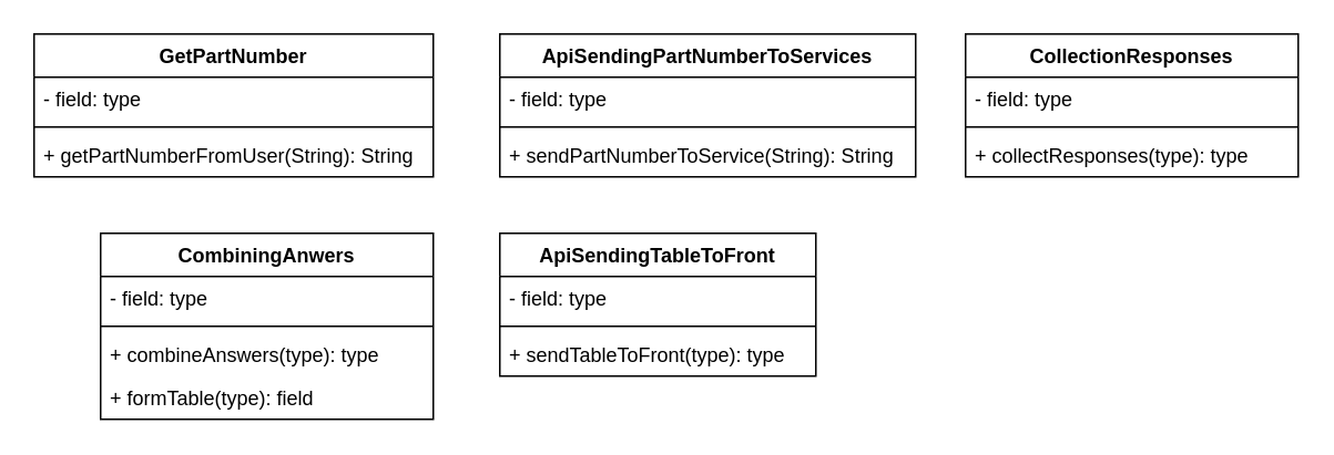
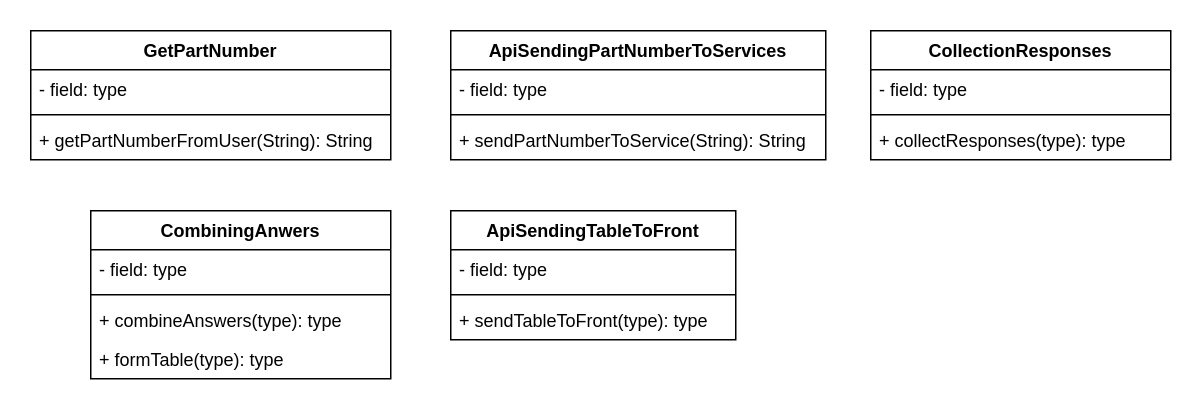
  <mxCell id="0" />
  <mxCell id="1" parent="0" />
  <mxCell id="2" value="GetPartNumber" style="swimlane;fontStyle=1;align=center;verticalAlign=top;childLayout=stackLayout;horizontal=1;startSize=26;horizontalStack=0;resizeParent=1;resizeParentMax=0;resizeLast=0;collapsible=1;marginBottom=0;whiteSpace=wrap;html=1;" vertex="1" parent="1"><mxGeometry x="20" y="20" width="240" height="86" as="geometry" /></mxCell>
  <mxCell id="3" value="- field: type" style="text;strokeColor=none;fillColor=none;align=left;verticalAlign=top;spacingLeft=4;spacingRight=4;overflow=hidden;rotatable=0;points=[[0,0.5],[1,0.5]];portConstraint=eastwest;whiteSpace=wrap;html=1;" vertex="1" parent="2"><mxGeometry y="26" width="240" height="26" as="geometry" /></mxCell>
  <mxCell id="4" value="" style="line;strokeWidth=1;fillColor=none;align=left;verticalAlign=middle;spacingTop=-1;spacingLeft=3;spacingRight=3;rotatable=0;labelPosition=right;points=[];portConstraint=eastwest;strokeColor=inherit;" vertex="1" parent="2"><mxGeometry y="52" width="240" height="8" as="geometry" /></mxCell>
  <mxCell id="5" value="+ getPartNumberFromUser(String): String" style="text;strokeColor=none;fillColor=none;align=left;verticalAlign=top;spacingLeft=4;spacingRight=4;overflow=hidden;rotatable=0;points=[[0,0.5],[1,0.5]];portConstraint=eastwest;whiteSpace=wrap;html=1;" vertex="1" parent="2"><mxGeometry y="60" width="240" height="26" as="geometry" /></mxCell>
  <mxCell id="6" value="ApiSendingPartNumberToServices" style="swimlane;fontStyle=1;align=center;verticalAlign=top;childLayout=stackLayout;horizontal=1;startSize=26;horizontalStack=0;resizeParent=1;resizeParentMax=0;resizeLast=0;collapsible=1;marginBottom=0;whiteSpace=wrap;html=1;" vertex="1" parent="1"><mxGeometry x="300" y="20" width="250" height="86" as="geometry" /></mxCell>
  <mxCell id="7" value="- field: type" style="text;strokeColor=none;fillColor=none;align=left;verticalAlign=top;spacingLeft=4;spacingRight=4;overflow=hidden;rotatable=0;points=[[0,0.5],[1,0.5]];portConstraint=eastwest;whiteSpace=wrap;html=1;" vertex="1" parent="6"><mxGeometry y="26" width="250" height="26" as="geometry" /></mxCell>
  <mxCell id="8" value="" style="line;strokeWidth=1;fillColor=none;align=left;verticalAlign=middle;spacingTop=-1;spacingLeft=3;spacingRight=3;rotatable=0;labelPosition=right;points=[];portConstraint=eastwest;strokeColor=inherit;" vertex="1" parent="6"><mxGeometry y="52" width="250" height="8" as="geometry" /></mxCell>
  <mxCell id="9" value="+ sendPartNumberToService(String): String" style="text;strokeColor=none;fillColor=none;align=left;verticalAlign=top;spacingLeft=4;spacingRight=4;overflow=hidden;rotatable=0;points=[[0,0.5],[1,0.5]];portConstraint=eastwest;whiteSpace=wrap;html=1;" vertex="1" parent="6"><mxGeometry y="60" width="250" height="26" as="geometry" /></mxCell>
  <mxCell id="10" value="CollectionResponses" style="swimlane;fontStyle=1;align=center;verticalAlign=top;childLayout=stackLayout;horizontal=1;startSize=26;horizontalStack=0;resizeParent=1;resizeParentMax=0;resizeLast=0;collapsible=1;marginBottom=0;whiteSpace=wrap;html=1;" vertex="1" parent="1"><mxGeometry x="580" y="20" width="200" height="86" as="geometry" /></mxCell>
  <mxCell id="11" value="- field: type" style="text;strokeColor=none;fillColor=none;align=left;verticalAlign=top;spacingLeft=4;spacingRight=4;overflow=hidden;rotatable=0;points=[[0,0.5],[1,0.5]];portConstraint=eastwest;whiteSpace=wrap;html=1;" vertex="1" parent="10"><mxGeometry y="26" width="200" height="26" as="geometry" /></mxCell>
  <mxCell id="12" value="" style="line;strokeWidth=1;fillColor=none;align=left;verticalAlign=middle;spacingTop=-1;spacingLeft=3;spacingRight=3;rotatable=0;labelPosition=right;points=[];portConstraint=eastwest;strokeColor=inherit;" vertex="1" parent="10"><mxGeometry y="52" width="200" height="8" as="geometry" /></mxCell>
  <mxCell id="13" value="+ collectResponses(type): type" style="text;strokeColor=none;fillColor=none;align=left;verticalAlign=top;spacingLeft=4;spacingRight=4;overflow=hidden;rotatable=0;points=[[0,0.5],[1,0.5]];portConstraint=eastwest;whiteSpace=wrap;html=1;" vertex="1" parent="10"><mxGeometry y="60" width="200" height="26" as="geometry" /></mxCell>
  <mxCell id="14" value="CombiningAnwers" style="swimlane;fontStyle=1;align=center;verticalAlign=top;childLayout=stackLayout;horizontal=1;startSize=26;horizontalStack=0;resizeParent=1;resizeParentMax=0;resizeLast=0;collapsible=1;marginBottom=0;whiteSpace=wrap;html=1;" vertex="1" parent="1"><mxGeometry x="60" y="140" width="200" height="112" as="geometry" /></mxCell>
  <mxCell id="15" value="- field: type" style="text;strokeColor=none;fillColor=none;align=left;verticalAlign=top;spacingLeft=4;spacingRight=4;overflow=hidden;rotatable=0;points=[[0,0.5],[1,0.5]];portConstraint=eastwest;whiteSpace=wrap;html=1;" vertex="1" parent="14"><mxGeometry y="26" width="200" height="26" as="geometry" /></mxCell>
  <mxCell id="16" value="" style="line;strokeWidth=1;fillColor=none;align=left;verticalAlign=middle;spacingTop=-1;spacingLeft=3;spacingRight=3;rotatable=0;labelPosition=right;points=[];portConstraint=eastwest;strokeColor=inherit;" vertex="1" parent="14"><mxGeometry y="52" width="200" height="8" as="geometry" /></mxCell>
  <mxCell id="17" value="+ combineAnswers(type): type" style="text;strokeColor=none;fillColor=none;align=left;verticalAlign=top;spacingLeft=4;spacingRight=4;overflow=hidden;rotatable=0;points=[[0,0.5],[1,0.5]];portConstraint=eastwest;whiteSpace=wrap;html=1;" vertex="1" parent="14"><mxGeometry y="60" width="200" height="26" as="geometry" /></mxCell>
- <mxCell id="18" value="+ formTable(type): field" style="text;strokeColor=none;fillColor=none;align=left;verticalAlign=top;spacingLeft=4;spacingRight=4;overflow=hidden;rotatable=0;points=[[0,0.5],[1,0.5]];portConstraint=eastwest;whiteSpace=wrap;html=1;" vertex="1" parent="14"><mxGeometry y="86" width="200" height="26" as="geometry" /></mxCell>
+ <mxCell id="18" value="+ formTable(type): type" style="text;strokeColor=none;fillColor=none;align=left;verticalAlign=top;spacingLeft=4;spacingRight=4;overflow=hidden;rotatable=0;points=[[0,0.5],[1,0.5]];portConstraint=eastwest;whiteSpace=wrap;html=1;" vertex="1" parent="14"><mxGeometry y="86" width="200" height="26" as="geometry" /></mxCell>
  <mxCell id="19" value="ApiSendingTableToFront" style="swimlane;fontStyle=1;align=center;verticalAlign=top;childLayout=stackLayout;horizontal=1;startSize=26;horizontalStack=0;resizeParent=1;resizeParentMax=0;resizeLast=0;collapsible=1;marginBottom=0;whiteSpace=wrap;html=1;" vertex="1" parent="1"><mxGeometry x="300" y="140" width="190" height="86" as="geometry" /></mxCell>
  <mxCell id="20" value="- field: type" style="text;strokeColor=none;fillColor=none;align=left;verticalAlign=top;spacingLeft=4;spacingRight=4;overflow=hidden;rotatable=0;points=[[0,0.5],[1,0.5]];portConstraint=eastwest;whiteSpace=wrap;html=1;" vertex="1" parent="19"><mxGeometry y="26" width="190" height="26" as="geometry" /></mxCell>
  <mxCell id="21" value="" style="line;strokeWidth=1;fillColor=none;align=left;verticalAlign=middle;spacingTop=-1;spacingLeft=3;spacingRight=3;rotatable=0;labelPosition=right;points=[];portConstraint=eastwest;strokeColor=inherit;" vertex="1" parent="19"><mxGeometry y="52" width="190" height="8" as="geometry" /></mxCell>
  <mxCell id="22" value="+ sendTableToFront(type): type" style="text;strokeColor=none;fillColor=none;align=left;verticalAlign=top;spacingLeft=4;spacingRight=4;overflow=hidden;rotatable=0;points=[[0,0.5],[1,0.5]];portConstraint=eastwest;whiteSpace=wrap;html=1;" vertex="1" parent="19"><mxGeometry y="60" width="190" height="26" as="geometry" /></mxCell>
